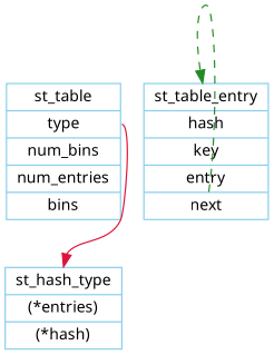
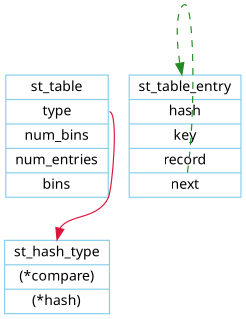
  digraph {
    fontname=verdana
    fontsize=12
    rankdir=TB
    node [color=skyblue fontname=Verdana fontsize=12 shape=record]
    edge [fontname=Verdana fontsize=10 headport=head]
-   n1 [label="{<head>st_hash_type|(*entries)|(*hash)}"]
-   n2 [label="{<head>st_table_entry|hash|key|entry|<next>next}"]
+   n1 [label="{<head>st_hash_type|(*compare)|(*hash)}"]
+   n2 [label="{<head>st_table_entry|hash|key|record|<next>next}"]
    n3 [label="{st_table|<type>type|num_bins|num_entries|<bins>bins}"]
    n2 -> n2 [color=forestgreen style=dashed tailport=next]
    n3 -> n1 [color=crimson style=solid tailport=type]
  }
